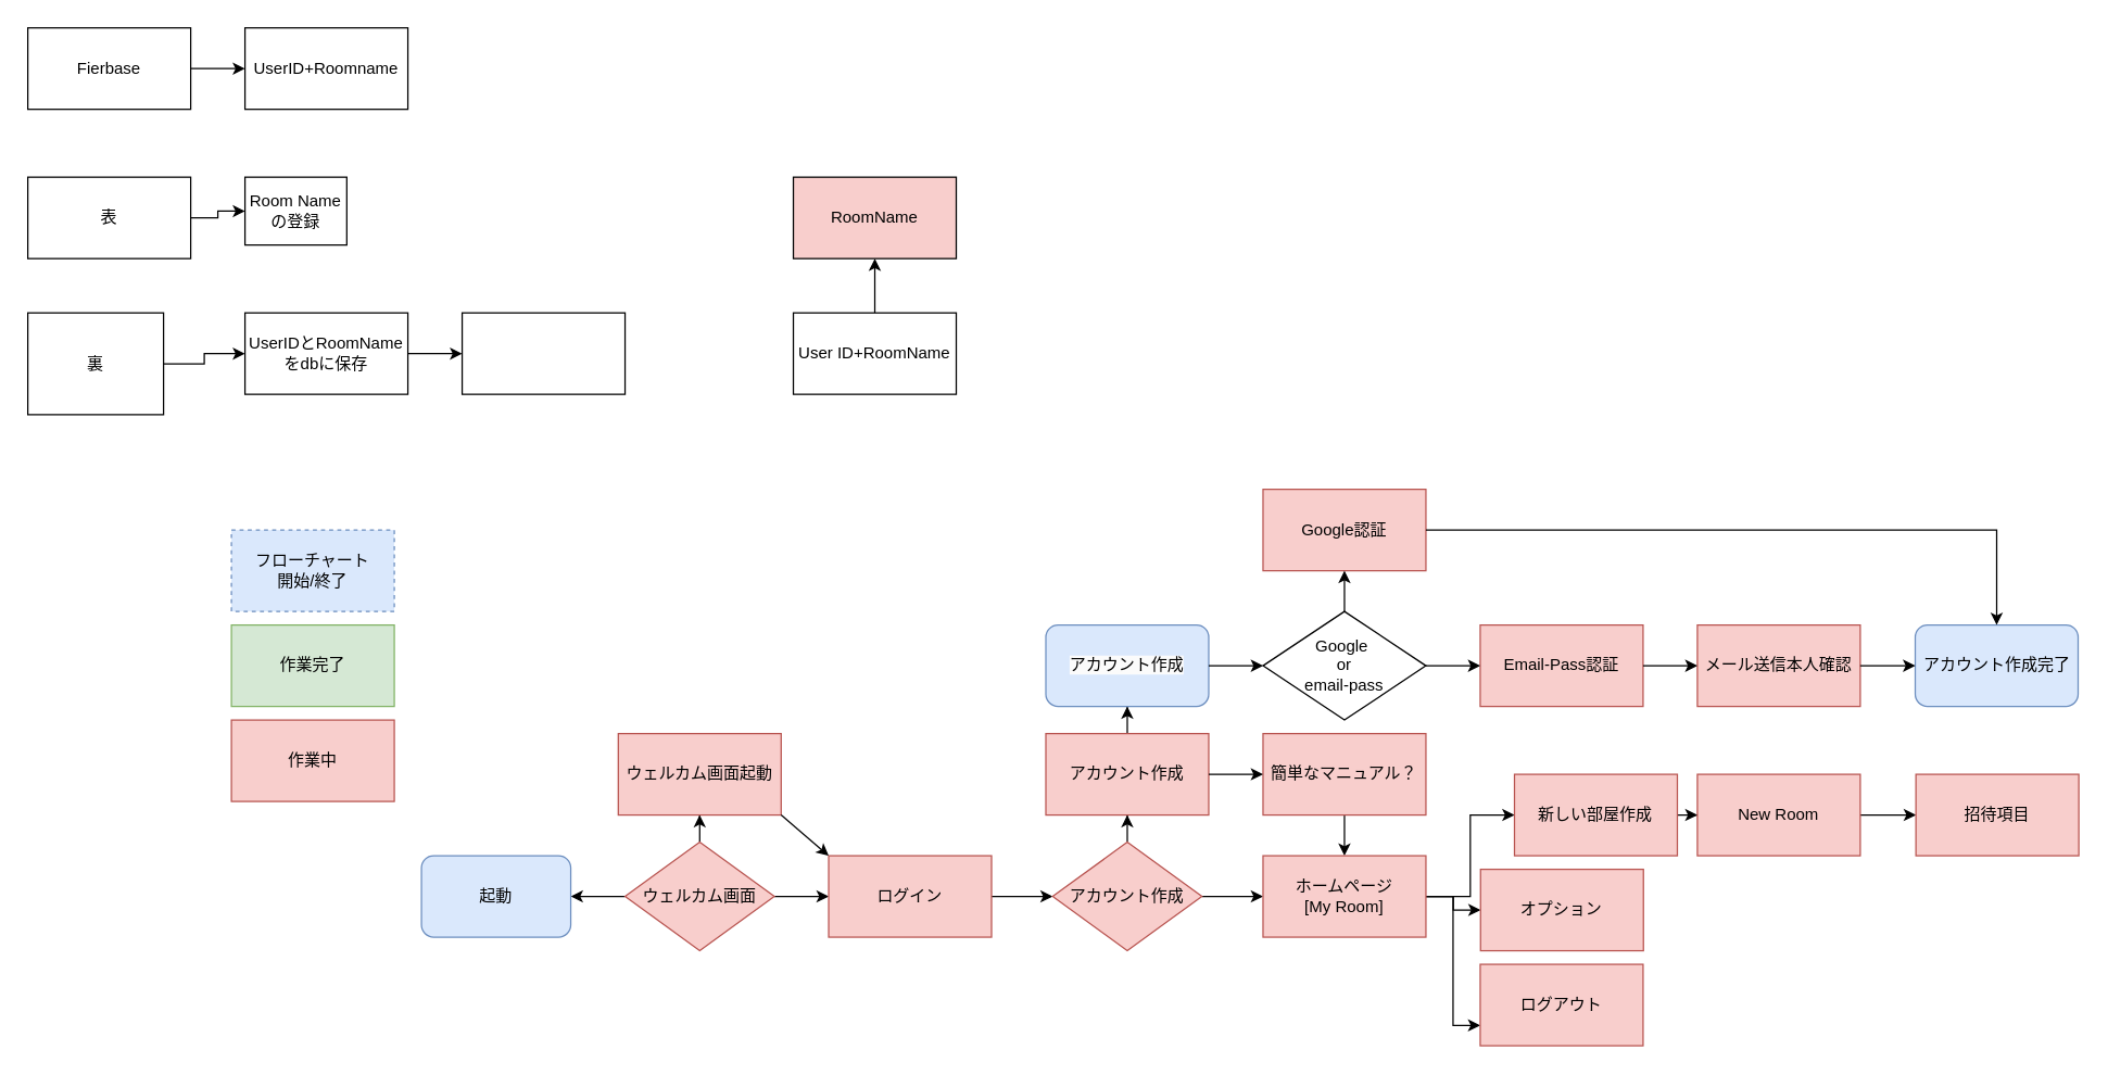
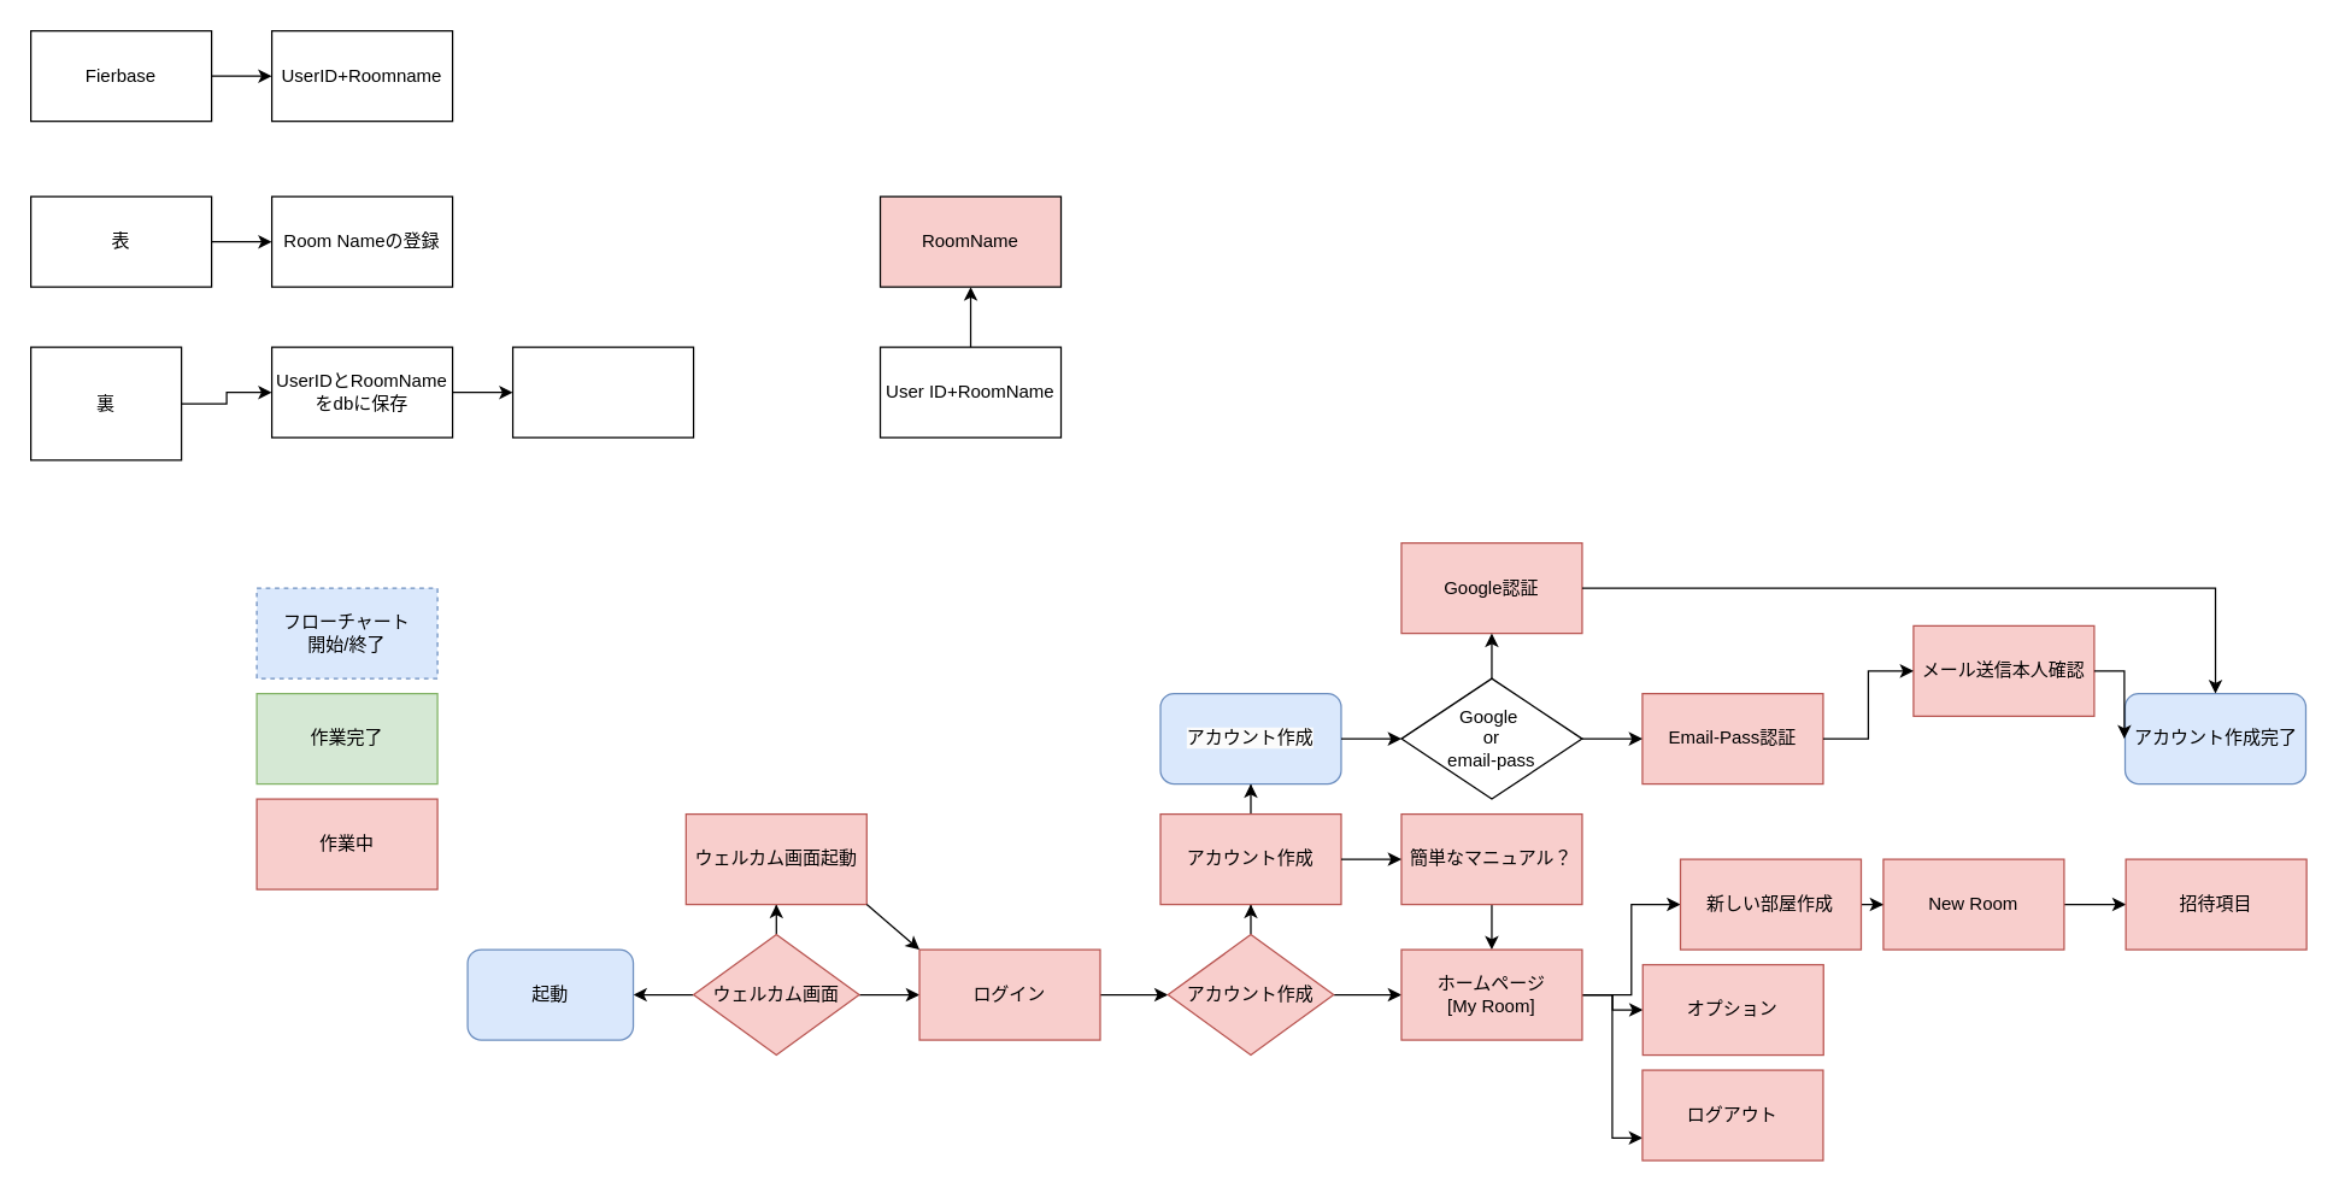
  <mxCell id="0" />
  <mxCell id="1" parent="0" />
  <mxCell id="2" value="" style="edgeStyle=orthogonalEdgeStyle;rounded=0;orthogonalLoop=1;jettySize=auto;html=1;" parent="1" source="5" target="6" edge="1"><mxGeometry relative="1" as="geometry" /></mxCell>
  <mxCell id="3" value="" style="edgeStyle=orthogonalEdgeStyle;rounded=0;orthogonalLoop=1;jettySize=auto;html=1;" parent="1" source="5" target="7" edge="1"><mxGeometry relative="1" as="geometry" /></mxCell>
  <mxCell id="4" value="" style="edgeStyle=orthogonalEdgeStyle;rounded=0;orthogonalLoop=1;jettySize=auto;html=1;" parent="1" source="5" target="9" edge="1"><mxGeometry relative="1" as="geometry" /></mxCell>
  <mxCell id="5" value="ウェルカム画面" style="rhombus;whiteSpace=wrap;html=1;rounded=0;fillColor=#f8cecc;strokeColor=#b85450;" parent="1" vertex="1"><mxGeometry x="460" y="620" width="110" height="80" as="geometry" /></mxCell>
  <mxCell id="6" value="起動" style="rounded=1;whiteSpace=wrap;html=1;fillColor=#dae8fc;strokeColor=#6c8ebf;" parent="1" vertex="1"><mxGeometry x="310" y="630" width="110" height="60" as="geometry" /></mxCell>
  <mxCell id="7" value="ウェルカム画面起動" style="rounded=0;whiteSpace=wrap;html=1;fillColor=#f8cecc;strokeColor=#b85450;" parent="1" vertex="1"><mxGeometry x="455" y="540" width="120" height="60" as="geometry" /></mxCell>
  <mxCell id="8" value="" style="edgeStyle=orthogonalEdgeStyle;rounded=0;orthogonalLoop=1;jettySize=auto;html=1;" parent="1" source="9" target="13" edge="1"><mxGeometry relative="1" as="geometry" /></mxCell>
  <mxCell id="9" value="ログイン" style="whiteSpace=wrap;html=1;rounded=0;fillColor=#f8cecc;strokeColor=#b85450;" parent="1" vertex="1"><mxGeometry x="610" y="630" width="120" height="60" as="geometry" /></mxCell>
  <mxCell id="10" value="" style="endArrow=classic;html=1;rounded=0;entryX=0;entryY=0;entryDx=0;entryDy=0;exitX=1;exitY=1;exitDx=0;exitDy=0;" parent="1" source="7" target="9" edge="1"><mxGeometry width="50" height="50" relative="1" as="geometry"><mxPoint x="680" y="720" as="sourcePoint" /><mxPoint x="730" y="670" as="targetPoint" /></mxGeometry></mxCell>
  <mxCell id="11" value="" style="edgeStyle=orthogonalEdgeStyle;rounded=0;orthogonalLoop=1;jettySize=auto;html=1;" parent="1" source="13" target="15" edge="1"><mxGeometry relative="1" as="geometry" /></mxCell>
  <mxCell id="12" value="" style="edgeStyle=orthogonalEdgeStyle;rounded=0;orthogonalLoop=1;jettySize=auto;html=1;" parent="1" source="13" target="22" edge="1"><mxGeometry relative="1" as="geometry" /></mxCell>
  <mxCell id="13" value="アカウント作成" style="rhombus;whiteSpace=wrap;html=1;rounded=0;fillColor=#f8cecc;strokeColor=#b85450;" parent="1" vertex="1"><mxGeometry x="775" y="620" width="110" height="80" as="geometry" /></mxCell>
  <mxCell id="14" value="" style="edgeStyle=orthogonalEdgeStyle;rounded=0;orthogonalLoop=1;jettySize=auto;html=1;" parent="1" source="15" target="33" edge="1"><mxGeometry relative="1" as="geometry" /></mxCell>
  <mxCell id="15" value="アカウント作成" style="whiteSpace=wrap;html=1;rounded=0;fillColor=#f8cecc;strokeColor=#b85450;" parent="1" vertex="1"><mxGeometry x="770" y="540" width="120" height="60" as="geometry" /></mxCell>
  <mxCell id="16" value="" style="edgeStyle=orthogonalEdgeStyle;rounded=0;orthogonalLoop=1;jettySize=auto;html=1;" parent="1" source="17" target="22" edge="1"><mxGeometry relative="1" as="geometry" /></mxCell>
  <mxCell id="17" value="簡単なマニュアル？" style="whiteSpace=wrap;html=1;rounded=0;fillColor=#f8cecc;strokeColor=#b85450;" parent="1" vertex="1"><mxGeometry x="930" y="540" width="120" height="60" as="geometry" /></mxCell>
  <mxCell id="18" value="" style="endArrow=classic;html=1;rounded=0;exitX=1;exitY=0.5;exitDx=0;exitDy=0;entryX=0;entryY=0.5;entryDx=0;entryDy=0;" parent="1" source="15" target="17" edge="1"><mxGeometry width="50" height="50" relative="1" as="geometry"><mxPoint x="890" y="600" as="sourcePoint" /><mxPoint x="920" y="630" as="targetPoint" /></mxGeometry></mxCell>
  <mxCell id="19" value="" style="edgeStyle=orthogonalEdgeStyle;rounded=0;orthogonalLoop=1;jettySize=auto;html=1;" parent="1" source="22" target="24" edge="1"><mxGeometry relative="1" as="geometry" /></mxCell>
  <mxCell id="20" style="edgeStyle=orthogonalEdgeStyle;rounded=0;orthogonalLoop=1;jettySize=auto;html=1;" parent="1" source="22" target="41" edge="1"><mxGeometry relative="1" as="geometry" /></mxCell>
  <mxCell id="21" style="edgeStyle=orthogonalEdgeStyle;rounded=0;orthogonalLoop=1;jettySize=auto;html=1;entryX=0;entryY=0.75;entryDx=0;entryDy=0;" parent="1" source="22" target="42" edge="1"><mxGeometry relative="1" as="geometry" /></mxCell>
  <mxCell id="22" value="ホームページ&lt;br&gt;[My Room]" style="rounded=0;whiteSpace=wrap;html=1;fillColor=#f8cecc;strokeColor=#b85450;" parent="1" vertex="1"><mxGeometry x="930" y="630" width="120" height="60" as="geometry" /></mxCell>
  <mxCell id="23" value="" style="edgeStyle=orthogonalEdgeStyle;rounded=0;orthogonalLoop=1;jettySize=auto;html=1;" parent="1" source="24" target="44" edge="1"><mxGeometry relative="1" as="geometry" /></mxCell>
  <mxCell id="24" value="新しい部屋作成" style="rounded=0;whiteSpace=wrap;html=1;fillColor=#f8cecc;strokeColor=#b85450;" parent="1" vertex="1"><mxGeometry x="1115.25" y="570" width="120" height="60" as="geometry" /></mxCell>
  <mxCell id="25" value="" style="group" parent="1" vertex="1" connectable="0"><mxGeometry x="770" y="360" width="760.5" height="170" as="geometry" /></mxCell>
  <mxCell id="26" value="Google&amp;nbsp;&lt;br&gt;or&lt;br&gt;email-pass" style="rhombus;whiteSpace=wrap;html=1;rounded=0;" parent="25" vertex="1"><mxGeometry x="160" y="90" width="120" height="80" as="geometry" /></mxCell>
  <mxCell id="27" value="Google認証" style="rounded=0;whiteSpace=wrap;html=1;fillColor=#f8cecc;strokeColor=#b85450;" parent="25" vertex="1"><mxGeometry x="160" width="120" height="60" as="geometry" /></mxCell>
  <mxCell id="28" value="" style="edgeStyle=orthogonalEdgeStyle;rounded=0;orthogonalLoop=1;jettySize=auto;html=1;" parent="25" source="26" target="27" edge="1"><mxGeometry relative="1" as="geometry" /></mxCell>
  <mxCell id="29" value="Email-Pass認証" style="whiteSpace=wrap;html=1;rounded=0;fillColor=#f8cecc;strokeColor=#b85450;" parent="25" vertex="1"><mxGeometry x="320" y="100" width="120" height="60" as="geometry" /></mxCell>
  <mxCell id="30" value="" style="edgeStyle=orthogonalEdgeStyle;rounded=0;orthogonalLoop=1;jettySize=auto;html=1;" parent="25" source="26" target="29" edge="1"><mxGeometry relative="1" as="geometry" /></mxCell>
- <mxCell id="31" value="メール送信本人確認" style="whiteSpace=wrap;html=1;rounded=0;fillColor=#f8cecc;strokeColor=#b85450;" parent="25" vertex="1"><mxGeometry x="480" y="100" width="120" height="60" as="geometry" /></mxCell>
+ <mxCell id="31" value="メール送信本人確認" style="whiteSpace=wrap;html=1;rounded=0;fillColor=#f8cecc;strokeColor=#b85450;" parent="25" vertex="1"><mxGeometry x="500" y="55" width="120" height="60" as="geometry" /></mxCell>
  <mxCell id="32" value="" style="edgeStyle=orthogonalEdgeStyle;rounded=0;orthogonalLoop=1;jettySize=auto;html=1;" parent="25" source="29" target="31" edge="1"><mxGeometry relative="1" as="geometry" /></mxCell>
  <mxCell id="33" value="&lt;meta charset=&quot;utf-8&quot;&gt;&lt;span style=&quot;color: rgb(0, 0, 0); font-family: Helvetica; font-size: 12px; font-style: normal; font-variant-ligatures: normal; font-variant-caps: normal; font-weight: 400; letter-spacing: normal; orphans: 2; text-align: center; text-indent: 0px; text-transform: none; widows: 2; word-spacing: 0px; -webkit-text-stroke-width: 0px; background-color: rgb(251, 251, 251); text-decoration-thickness: initial; text-decoration-style: initial; text-decoration-color: initial; float: none; display: inline !important;&quot;&gt;アカウント作成&lt;/span&gt;" style="rounded=1;whiteSpace=wrap;html=1;fillColor=#dae8fc;strokeColor=#6c8ebf;" parent="25" vertex="1"><mxGeometry y="100" width="120" height="60" as="geometry" /></mxCell>
  <mxCell id="34" value="" style="edgeStyle=orthogonalEdgeStyle;rounded=0;orthogonalLoop=1;jettySize=auto;html=1;" parent="25" source="33" target="26" edge="1"><mxGeometry relative="1" as="geometry"><mxPoint x="120" y="130" as="sourcePoint" /></mxGeometry></mxCell>
  <mxCell id="35" value="アカウント作成完了" style="rounded=1;whiteSpace=wrap;html=1;fillColor=#dae8fc;strokeColor=#6c8ebf;" parent="25" vertex="1"><mxGeometry x="640.5" y="100" width="120" height="60" as="geometry" /></mxCell>
  <mxCell id="36" style="edgeStyle=orthogonalEdgeStyle;rounded=0;orthogonalLoop=1;jettySize=auto;html=1;" parent="25" source="27" target="35" edge="1"><mxGeometry relative="1" as="geometry" /></mxCell>
  <mxCell id="37" value="" style="edgeStyle=orthogonalEdgeStyle;rounded=0;orthogonalLoop=1;jettySize=auto;html=1;" parent="25" source="31" target="35" edge="1"><mxGeometry relative="1" as="geometry" /></mxCell>
  <mxCell id="38" value="フローチャート&lt;br&gt;開始/終了" style="rounded=0;whiteSpace=wrap;html=1;fillColor=#dae8fc;strokeColor=#6c8ebf;dashed=1;" parent="1" vertex="1"><mxGeometry x="170" y="390" width="120" height="60" as="geometry" /></mxCell>
  <mxCell id="39" value="作業完了" style="rounded=0;whiteSpace=wrap;html=1;fillColor=#d5e8d4;strokeColor=#82b366;" parent="1" vertex="1"><mxGeometry x="170" y="460" width="120" height="60" as="geometry" /></mxCell>
  <mxCell id="40" value="作業中" style="rounded=0;whiteSpace=wrap;html=1;fillColor=#f8cecc;strokeColor=#b85450;" parent="1" vertex="1"><mxGeometry x="170" y="530" width="120" height="60" as="geometry" /></mxCell>
  <mxCell id="41" value="オプション" style="rounded=0;whiteSpace=wrap;html=1;fillColor=#f8cecc;strokeColor=#b85450;" parent="1" vertex="1"><mxGeometry x="1090.25" y="640" width="120" height="60" as="geometry" /></mxCell>
  <mxCell id="42" value="ログアウト" style="rounded=0;whiteSpace=wrap;html=1;fillColor=#f8cecc;strokeColor=#b85450;" parent="1" vertex="1"><mxGeometry x="1090" y="710" width="120" height="60" as="geometry" /></mxCell>
  <mxCell id="43" style="edgeStyle=orthogonalEdgeStyle;rounded=0;orthogonalLoop=1;jettySize=auto;html=1;" parent="1" source="44" target="45" edge="1"><mxGeometry relative="1" as="geometry" /></mxCell>
  <mxCell id="44" value="New Room" style="rounded=0;whiteSpace=wrap;html=1;fillColor=#f8cecc;strokeColor=#b85450;" parent="1" vertex="1"><mxGeometry x="1250" y="570" width="120" height="60" as="geometry" /></mxCell>
  <mxCell id="45" value="招待項目" style="rounded=0;whiteSpace=wrap;html=1;fillColor=#f8cecc;strokeColor=#b85450;" parent="1" vertex="1"><mxGeometry x="1411" y="570" width="120" height="60" as="geometry" /></mxCell>
  <mxCell id="46" value="" style="edgeStyle=orthogonalEdgeStyle;rounded=0;orthogonalLoop=1;jettySize=auto;html=1;" edge="1" parent="1" source="47" target="48"><mxGeometry relative="1" as="geometry" /></mxCell>
  <mxCell id="47" value="User ID+RoomName" style="rounded=0;whiteSpace=wrap;html=1;" vertex="1" parent="1"><mxGeometry x="584" y="230" width="120" height="60" as="geometry" /></mxCell>
  <mxCell id="48" value="RoomName" style="rounded=0;whiteSpace=wrap;html=1;fillColor=#f8cecc;" vertex="1" parent="1"><mxGeometry x="584" y="130" width="120" height="60" as="geometry" /></mxCell>
  <mxCell id="49" value="" style="edgeStyle=orthogonalEdgeStyle;rounded=0;orthogonalLoop=1;jettySize=auto;html=1;" edge="1" parent="1" source="50" target="53"><mxGeometry relative="1" as="geometry" /></mxCell>
  <mxCell id="50" value="表" style="whiteSpace=wrap;html=1;rounded=0;" vertex="1" parent="1"><mxGeometry x="20" y="130" width="120" height="60" as="geometry" /></mxCell>
  <mxCell id="51" value="" style="edgeStyle=orthogonalEdgeStyle;rounded=0;orthogonalLoop=1;jettySize=auto;html=1;" edge="1" parent="1" source="52" target="55"><mxGeometry relative="1" as="geometry" /></mxCell>
  <mxCell id="52" value="裏" style="whiteSpace=wrap;html=1;rounded=0;" vertex="1" parent="1"><mxGeometry x="20" y="230" width="100" height="75" as="geometry" /></mxCell>
- <mxCell id="53" value="Room Nameの登録" style="whiteSpace=wrap;html=1;rounded=0;" vertex="1" parent="1"><mxGeometry x="180" y="130" width="75" height="50" as="geometry" /></mxCell>
+ <mxCell id="53" value="Room Nameの登録" style="whiteSpace=wrap;html=1;rounded=0;" vertex="1" parent="1"><mxGeometry x="180" y="130" width="120" height="60" as="geometry" /></mxCell>
  <mxCell id="54" value="" style="edgeStyle=orthogonalEdgeStyle;rounded=0;orthogonalLoop=1;jettySize=auto;html=1;" edge="1" parent="1" source="55" target="56"><mxGeometry relative="1" as="geometry" /></mxCell>
  <mxCell id="55" value="UserIDとRoomNameをdbに保存" style="whiteSpace=wrap;html=1;rounded=0;" vertex="1" parent="1"><mxGeometry x="180" y="230" width="120" height="60" as="geometry" /></mxCell>
  <mxCell id="56" value="" style="whiteSpace=wrap;html=1;rounded=0;" vertex="1" parent="1"><mxGeometry x="340" y="230" width="120" height="60" as="geometry" /></mxCell>
  <mxCell id="57" value="" style="edgeStyle=orthogonalEdgeStyle;rounded=0;orthogonalLoop=1;jettySize=auto;html=1;" edge="1" parent="1" source="58" target="59"><mxGeometry relative="1" as="geometry" /></mxCell>
  <mxCell id="58" value="Fierbase" style="whiteSpace=wrap;html=1;rounded=0;" vertex="1" parent="1"><mxGeometry x="20" y="20" width="120" height="60" as="geometry" /></mxCell>
  <mxCell id="59" value="UserID+Roomname" style="whiteSpace=wrap;html=1;rounded=0;" vertex="1" parent="1"><mxGeometry x="180" y="20" width="120" height="60" as="geometry" /></mxCell>
